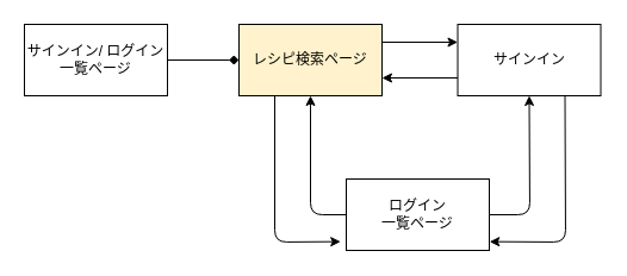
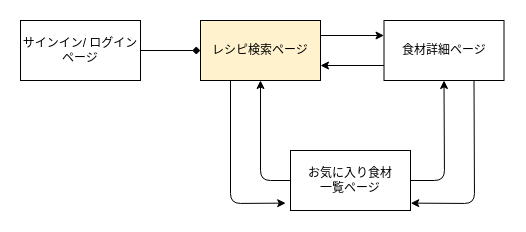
  <mxCell id="0" />
  <mxCell id="1" parent="0" />
  <mxCell id="2" style="edgeStyle=none;html=1;exitX=1;exitY=0.5;exitDx=0;exitDy=0;entryX=0;entryY=0.5;entryDx=0;entryDy=0;endArrow=diamond;" edge="1" parent="1" source="3" target="6"><mxGeometry relative="1" as="geometry" /></mxCell>
- <mxCell id="3" value="サインイン/ ログイン&lt;br&gt;一覧ページ" style="rounded=0;whiteSpace=wrap;html=1;" vertex="1" parent="1"><mxGeometry x="20" y="20" width="120" height="60" as="geometry" /></mxCell>
+ <mxCell id="3" value="サインイン/ ログイン&lt;br&gt;ページ" style="rounded=0;whiteSpace=wrap;html=1;" vertex="1" parent="1"><mxGeometry x="20" y="20" width="120" height="60" as="geometry" /></mxCell>
  <mxCell id="4" style="edgeStyle=none;html=1;exitX=1;exitY=0.25;exitDx=0;exitDy=0;entryX=0;entryY=0.25;entryDx=0;entryDy=0;" edge="1" parent="1" source="6" target="9"><mxGeometry relative="1" as="geometry" /></mxCell>
  <mxCell id="5" style="edgeStyle=none;html=1;entryX=-0.04;entryY=0.877;entryDx=0;entryDy=0;entryPerimeter=0;exitX=0.25;exitY=1;exitDx=0;exitDy=0;" edge="1" parent="1" source="6" target="12"><mxGeometry relative="1" as="geometry"><Array as="points"><mxPoint x="230" y="203" /></Array></mxGeometry></mxCell>
  <mxCell id="6" value="レシピ検索ページ" style="rounded=0;whiteSpace=wrap;html=1;fillColor=#fff2cc;" vertex="1" parent="1"><mxGeometry x="200" y="20" width="120" height="60" as="geometry" /></mxCell>
  <mxCell id="7" style="edgeStyle=none;html=1;exitX=0;exitY=0.75;exitDx=0;exitDy=0;entryX=1;entryY=0.75;entryDx=0;entryDy=0;" edge="1" parent="1" source="9" target="6"><mxGeometry relative="1" as="geometry" /></mxCell>
  <mxCell id="8" style="edgeStyle=none;html=1;exitX=0.75;exitY=1;exitDx=0;exitDy=0;entryX=1.002;entryY=0.877;entryDx=0;entryDy=0;entryPerimeter=0;" edge="1" parent="1" source="9" target="12"><mxGeometry relative="1" as="geometry"><Array as="points"><mxPoint x="474" y="203" /></Array></mxGeometry></mxCell>
- <mxCell id="9" value="サインイン" style="rounded=0;whiteSpace=wrap;html=1;" vertex="1" parent="1"><mxGeometry x="383.5" y="20" width="120" height="60" as="geometry" /></mxCell>
+ <mxCell id="9" value="食材詳細ページ" style="rounded=0;whiteSpace=wrap;html=1;" vertex="1" parent="1"><mxGeometry x="383.5" y="20" width="120" height="60" as="geometry" /></mxCell>
  <mxCell id="10" style="edgeStyle=none;html=1;exitX=1;exitY=0.5;exitDx=0;exitDy=0;entryX=0.5;entryY=1;entryDx=0;entryDy=0;" edge="1" parent="1" source="12" target="9"><mxGeometry relative="1" as="geometry"><Array as="points"><mxPoint x="444" y="180" /></Array></mxGeometry></mxCell>
  <mxCell id="11" style="edgeStyle=none;html=1;entryX=0.5;entryY=1;entryDx=0;entryDy=0;exitX=0;exitY=0.5;exitDx=0;exitDy=0;" edge="1" parent="1" source="12" target="6"><mxGeometry relative="1" as="geometry"><Array as="points"><mxPoint x="260" y="180" /></Array></mxGeometry></mxCell>
- <mxCell id="12" value="ログイン&lt;br&gt;一覧ページ" style="rounded=0;whiteSpace=wrap;html=1;" vertex="1" parent="1"><mxGeometry x="290" y="150" width="120" height="60" as="geometry" /></mxCell>
+ <mxCell id="12" value="お気に入り食材&lt;br&gt;一覧ページ" style="rounded=0;whiteSpace=wrap;html=1;" vertex="1" parent="1"><mxGeometry x="290" y="150" width="120" height="60" as="geometry" /></mxCell>
